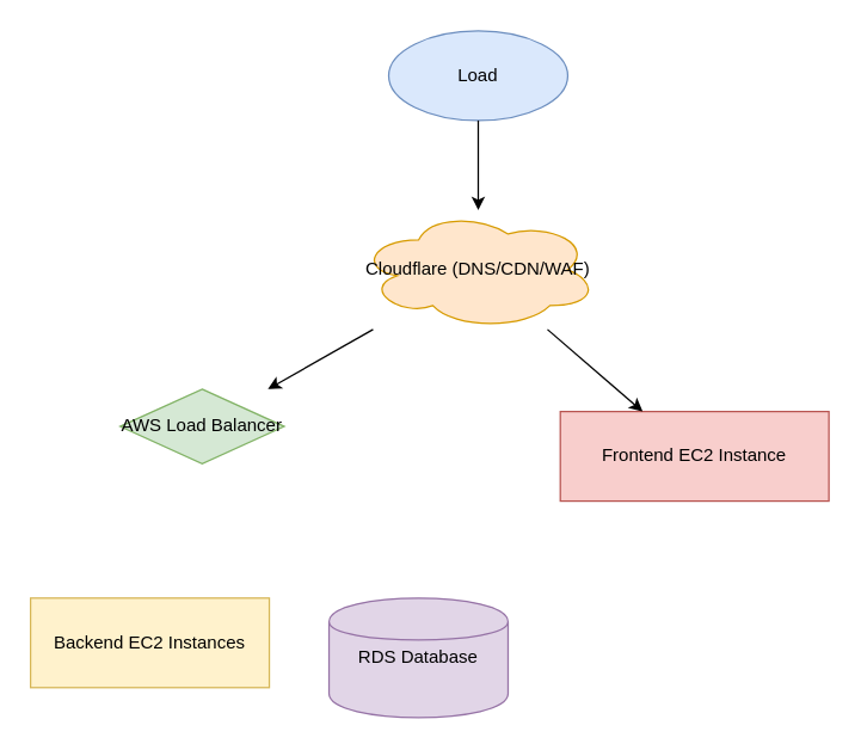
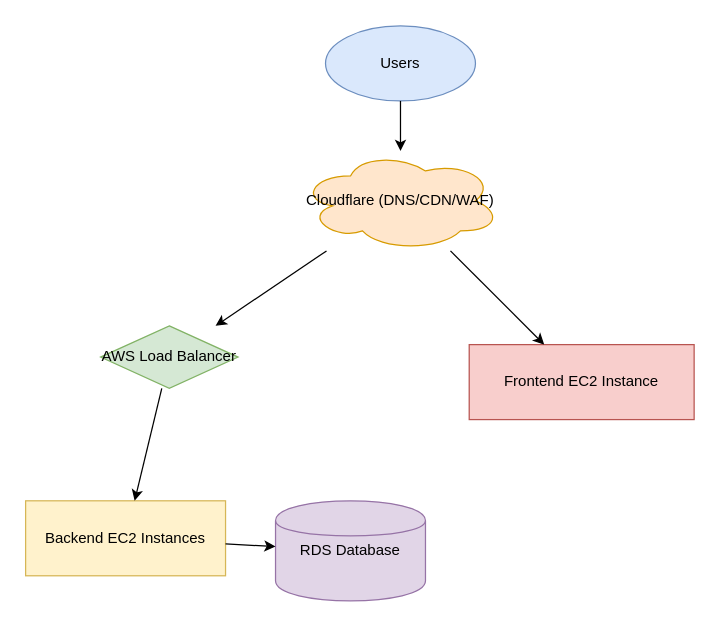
  <mxCell id="0" />
  <mxCell id="1" parent="0" />
- <mxCell id="2" value="Load" style="shape=ellipse;whiteSpace=wrap;html=1;fillColor=#dae8fc;strokeColor=#6c8ebf;" vertex="1" parent="1"><mxGeometry x="260" y="20" width="120" height="60" as="geometry" /></mxCell>
- <mxCell id="3" value="Cloudflare (DNS/CDN/WAF)" style="shape=cloud;whiteSpace=wrap;html=1;fillColor=#ffe6cc;strokeColor=#d79b00;" vertex="1" parent="1"><mxGeometry x="240" y="140" width="160" height="80" as="geometry" /></mxCell>
+ <mxCell id="2" value="Users" style="shape=ellipse;whiteSpace=wrap;html=1;fillColor=#dae8fc;strokeColor=#6c8ebf;" vertex="1" parent="1"><mxGeometry x="260" y="20" width="120" height="60" as="geometry" /></mxCell>
+ <mxCell id="3" value="Cloudflare (DNS/CDN/WAF)" style="shape=cloud;whiteSpace=wrap;html=1;fillColor=#ffe6cc;strokeColor=#d79b00;" vertex="1" parent="1"><mxGeometry x="240" y="120" width="160" height="80" as="geometry" /></mxCell>
  <mxCell id="4" value="AWS Load Balancer" style="shape=rhombus;whiteSpace=wrap;html=1;fillColor=#d5e8d4;strokeColor=#82b366;" vertex="1" parent="1"><mxGeometry x="80" y="260" width="110" height="50" as="geometry" /></mxCell>
  <mxCell id="5" value="Backend EC2 Instances" style="shape=rectangle;whiteSpace=wrap;html=1;fillColor=#fff2cc;strokeColor=#d6b656;" vertex="1" parent="1"><mxGeometry x="20" y="400" width="160" height="60" as="geometry" /></mxCell>
  <mxCell id="6" value="RDS Database" style="shape=cylinder;whiteSpace=wrap;html=1;fillColor=#e1d5e7;strokeColor=#9673a6;" vertex="1" parent="1"><mxGeometry x="220" y="400" width="120" height="80" as="geometry" /></mxCell>
  <mxCell id="7" value="Frontend EC2 Instance" style="shape=rectangle;whiteSpace=wrap;html=1;fillColor=#f8cecc;strokeColor=#b85450;" vertex="1" parent="1"><mxGeometry x="375" y="275" width="180" height="60" as="geometry" /></mxCell>
  <mxCell id="8" edge="1" parent="1" source="2" target="3"><mxGeometry relative="1" as="geometry" /></mxCell>
  <mxCell id="9" edge="1" parent="1" source="3" target="4"><mxGeometry relative="1" as="geometry" /></mxCell>
  <mxCell id="10" edge="1" parent="1" source="3" target="7"><mxGeometry relative="1" as="geometry" /></mxCell>
+ <mxCell id="11" edge="1" parent="1" source="4" target="5"><mxGeometry relative="1" as="geometry" /></mxCell>
+ <mxCell id="12" edge="1" parent="1" source="5" target="6"><mxGeometry relative="1" as="geometry" /></mxCell>
